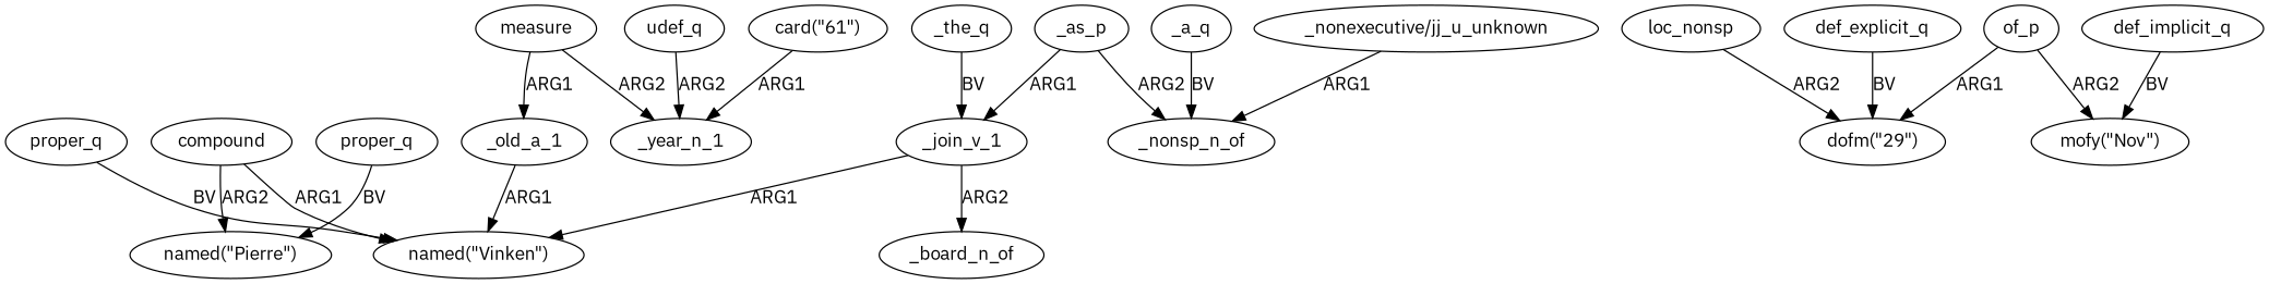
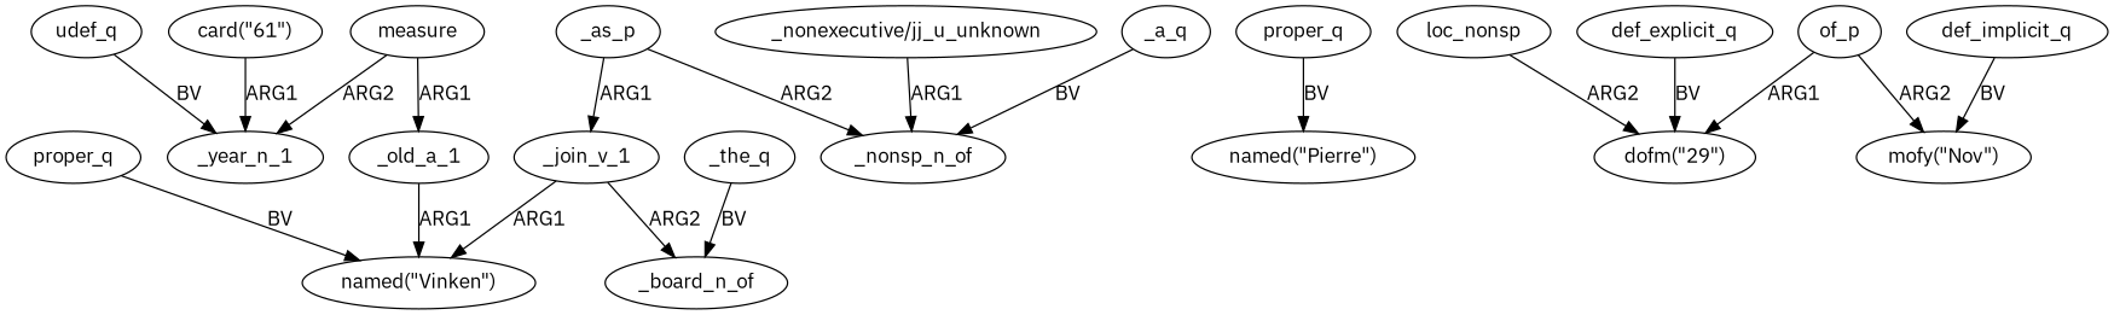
  digraph {
    fontname="IBM Plex Sans"
    node [fontname="IBM Plex Sans"]
    edge [fontname="IBM Plex Sans"]
    n1 [label=proper_q]
    n2 [label="named(\"Vinken\")"]
-   n3 [label=compound]
    n4 [label="named(\"Pierre\")"]
    n5 [label=proper_q]
    n6 [label=measure]
    n7 [label=_year_n_1]
    n8 [label=_old_a_1]
    n9 [label=udef_q]
    n10 [label="card(\"61\")"]
    n11 [label=_join_v_1]
    n12 [label=_board_n_of]
    n13 [label=_the_q]
    n14 [label=_as_p]
    n15 [label=_nonsp_n_of]
    n16 [label=_a_q]
    n17 [label="_nonexecutive/jj_u_unknown"]
    n18 [label=loc_nonsp]
    n19 [label="dofm(\"29\")"]
    n20 [label="mofy(\"Nov\")"]
    n21 [label=def_explicit_q]
    n22 [label=of_p]
    n23 [label=def_implicit_q]
    n1 -> n2 [label=BV]
-   n3 -> n2 [label=ARG1]
-   n3 -> n4 [label=ARG2]
    n5 -> n4 [label=BV]
    n6 -> n7 [label=ARG2]
    n6 -> n8 [label=ARG1]
    n8 -> n2 [label=ARG1]
-   n9 -> n7 [label=ARG2]
+   n9 -> n7 [label=BV]
    n10 -> n7 [label=ARG1]
    n11 -> n2 [label=ARG1]
    n11 -> n12 [label=ARG2]
-   n13 -> n11 [label=BV]
+   n13 -> n12 [label=BV]
    n14 -> n11 [label=ARG1]
    n14 -> n15 [label=ARG2]
    n16 -> n15 [label=BV]
    n17 -> n15 [label=ARG1]
    n18 -> n19 [label=ARG2]
    n21 -> n19 [label=BV]
    n22 -> n19 [label=ARG1]
    n22 -> n20 [label=ARG2]
    n23 -> n20 [label=BV]
  }
